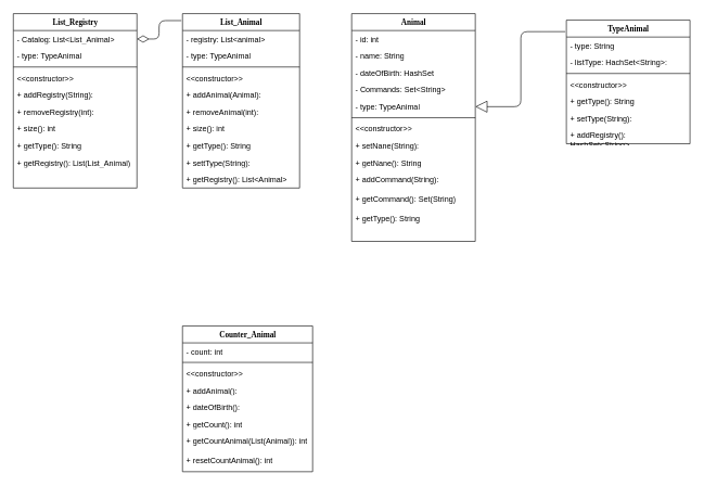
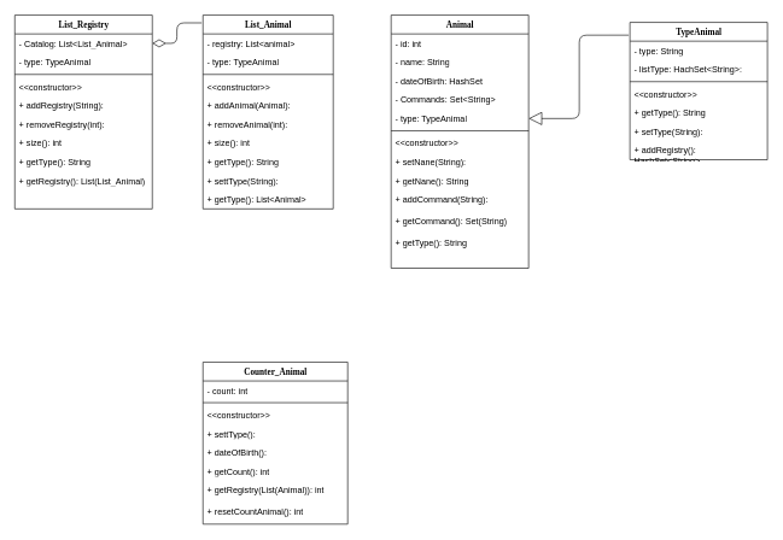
  <mxCell id="0" />
  <mxCell id="1" parent="0" />
  <mxCell id="2" value="List_Animal" style="swimlane;html=1;fontStyle=1;align=center;verticalAlign=top;childLayout=stackLayout;horizontal=1;startSize=26;horizontalStack=0;resizeParent=1;resizeLast=0;collapsible=1;marginBottom=0;swimlaneFillColor=#ffffff;rounded=0;shadow=0;comic=0;labelBackgroundColor=none;strokeWidth=1;fillColor=none;fontFamily=Verdana;fontSize=12" parent="1" vertex="1"><mxGeometry x="280" y="20" width="180" height="268" as="geometry" /></mxCell>
  <mxCell id="3" value="- registry: List&amp;lt;animal&amp;gt;" style="text;html=1;strokeColor=none;fillColor=none;align=left;verticalAlign=top;spacingLeft=4;spacingRight=4;whiteSpace=wrap;overflow=hidden;rotatable=0;points=[[0,0.5],[1,0.5]];portConstraint=eastwest;" parent="2" vertex="1"><mxGeometry y="26" width="180" height="26" as="geometry" /></mxCell>
  <mxCell id="4" value="- type: TypeAnimal" style="text;html=1;strokeColor=none;fillColor=none;align=left;verticalAlign=top;spacingLeft=4;spacingRight=4;whiteSpace=wrap;overflow=hidden;rotatable=0;points=[[0,0.5],[1,0.5]];portConstraint=eastwest;" parent="2" vertex="1"><mxGeometry y="52" width="180" height="26" as="geometry" /></mxCell>
  <mxCell id="5" value="" style="line;html=1;strokeWidth=1;fillColor=none;align=left;verticalAlign=middle;spacingTop=-1;spacingLeft=3;spacingRight=3;rotatable=0;labelPosition=right;points=[];portConstraint=eastwest;" parent="2" vertex="1"><mxGeometry y="78" width="180" height="8" as="geometry" /></mxCell>
  <mxCell id="6" value="&amp;lt;&amp;lt;constructor&amp;gt;&amp;gt;" style="text;html=1;strokeColor=none;fillColor=none;align=left;verticalAlign=top;spacingLeft=4;spacingRight=4;whiteSpace=wrap;overflow=hidden;rotatable=0;points=[[0,0.5],[1,0.5]];portConstraint=eastwest;" vertex="1" parent="2"><mxGeometry y="86" width="180" height="26" as="geometry" /></mxCell>
  <mxCell id="7" value="+ addAnimal(Animal):&amp;nbsp;" style="text;html=1;strokeColor=none;fillColor=none;align=left;verticalAlign=top;spacingLeft=4;spacingRight=4;whiteSpace=wrap;overflow=hidden;rotatable=0;points=[[0,0.5],[1,0.5]];portConstraint=eastwest;" parent="2" vertex="1"><mxGeometry y="112" width="180" height="26" as="geometry" /></mxCell>
  <mxCell id="8" value="+ removeAnimal(int):&amp;nbsp;" style="text;html=1;strokeColor=none;fillColor=none;align=left;verticalAlign=top;spacingLeft=4;spacingRight=4;whiteSpace=wrap;overflow=hidden;rotatable=0;points=[[0,0.5],[1,0.5]];portConstraint=eastwest;" parent="2" vertex="1"><mxGeometry y="138" width="180" height="26" as="geometry" /></mxCell>
  <mxCell id="9" value="+ size(): int" style="text;html=1;strokeColor=none;fillColor=none;align=left;verticalAlign=top;spacingLeft=4;spacingRight=4;whiteSpace=wrap;overflow=hidden;rotatable=0;points=[[0,0.5],[1,0.5]];portConstraint=eastwest;" parent="2" vertex="1"><mxGeometry y="164" width="180" height="26" as="geometry" /></mxCell>
  <mxCell id="10" value="+ getType(): String" style="text;html=1;strokeColor=none;fillColor=none;align=left;verticalAlign=top;spacingLeft=4;spacingRight=4;whiteSpace=wrap;overflow=hidden;rotatable=0;points=[[0,0.5],[1,0.5]];portConstraint=eastwest;" vertex="1" parent="2"><mxGeometry y="190" width="180" height="26" as="geometry" /></mxCell>
  <mxCell id="11" value="+ settType(String):&amp;nbsp;" style="text;html=1;strokeColor=none;fillColor=none;align=left;verticalAlign=top;spacingLeft=4;spacingRight=4;whiteSpace=wrap;overflow=hidden;rotatable=0;points=[[0,0.5],[1,0.5]];portConstraint=eastwest;" vertex="1" parent="2"><mxGeometry y="216" width="180" height="26" as="geometry" /></mxCell>
- <mxCell id="12" value="+ getRegistry(): List&amp;lt;Animal&amp;gt;" style="text;html=1;strokeColor=none;fillColor=none;align=left;verticalAlign=top;spacingLeft=4;spacingRight=4;whiteSpace=wrap;overflow=hidden;rotatable=0;points=[[0,0.5],[1,0.5]];portConstraint=eastwest;" vertex="1" parent="2"><mxGeometry y="242" width="180" height="26" as="geometry" /></mxCell>
+ <mxCell id="12" value="+ getType(): List&amp;lt;Animal&amp;gt;" style="text;html=1;strokeColor=none;fillColor=none;align=left;verticalAlign=top;spacingLeft=4;spacingRight=4;whiteSpace=wrap;overflow=hidden;rotatable=0;points=[[0,0.5],[1,0.5]];portConstraint=eastwest;" vertex="1" parent="2"><mxGeometry y="242" width="180" height="26" as="geometry" /></mxCell>
  <mxCell id="13" value="Counter_Animal" style="swimlane;html=1;fontStyle=1;align=center;verticalAlign=top;childLayout=stackLayout;horizontal=1;startSize=26;horizontalStack=0;resizeParent=1;resizeLast=0;collapsible=1;marginBottom=0;swimlaneFillColor=#ffffff;rounded=0;shadow=0;comic=0;labelBackgroundColor=none;strokeWidth=1;fillColor=none;fontFamily=Verdana;fontSize=12" parent="1" vertex="1"><mxGeometry x="280" y="500" width="200" height="224" as="geometry" /></mxCell>
  <mxCell id="14" value="- count: int" style="text;html=1;strokeColor=none;fillColor=none;align=left;verticalAlign=top;spacingLeft=4;spacingRight=4;whiteSpace=wrap;overflow=hidden;rotatable=0;points=[[0,0.5],[1,0.5]];portConstraint=eastwest;" parent="13" vertex="1"><mxGeometry y="26" width="200" height="26" as="geometry" /></mxCell>
  <mxCell id="15" value="" style="line;html=1;strokeWidth=1;fillColor=none;align=left;verticalAlign=middle;spacingTop=-1;spacingLeft=3;spacingRight=3;rotatable=0;labelPosition=right;points=[];portConstraint=eastwest;" parent="13" vertex="1"><mxGeometry y="52" width="200" height="8" as="geometry" /></mxCell>
  <mxCell id="16" value="&amp;lt;&amp;lt;constructor&amp;gt;&amp;gt;" style="text;html=1;strokeColor=none;fillColor=none;align=left;verticalAlign=top;spacingLeft=4;spacingRight=4;whiteSpace=wrap;overflow=hidden;rotatable=0;points=[[0,0.5],[1,0.5]];portConstraint=eastwest;" parent="13" vertex="1"><mxGeometry y="60" width="200" height="26" as="geometry" /></mxCell>
- <mxCell id="17" value="+ addAnimal():&amp;nbsp;" style="text;html=1;strokeColor=none;fillColor=none;align=left;verticalAlign=top;spacingLeft=4;spacingRight=4;whiteSpace=wrap;overflow=hidden;rotatable=0;points=[[0,0.5],[1,0.5]];portConstraint=eastwest;" vertex="1" parent="13"><mxGeometry y="86" width="200" height="26" as="geometry" /></mxCell>
+ <mxCell id="17" value="+ settType():&amp;nbsp;" style="text;html=1;strokeColor=none;fillColor=none;align=left;verticalAlign=top;spacingLeft=4;spacingRight=4;whiteSpace=wrap;overflow=hidden;rotatable=0;points=[[0,0.5],[1,0.5]];portConstraint=eastwest;" vertex="1" parent="13"><mxGeometry y="86" width="200" height="26" as="geometry" /></mxCell>
  <mxCell id="18" value="+ dateOfBirth():&amp;nbsp;" style="text;html=1;strokeColor=none;fillColor=none;align=left;verticalAlign=top;spacingLeft=4;spacingRight=4;whiteSpace=wrap;overflow=hidden;rotatable=0;points=[[0,0.5],[1,0.5]];portConstraint=eastwest;" vertex="1" parent="13"><mxGeometry y="112" width="200" height="26" as="geometry" /></mxCell>
  <mxCell id="19" value="+ getCount(): int" style="text;html=1;strokeColor=none;fillColor=none;align=left;verticalAlign=top;spacingLeft=4;spacingRight=4;whiteSpace=wrap;overflow=hidden;rotatable=0;points=[[0,0.5],[1,0.5]];portConstraint=eastwest;" parent="13" vertex="1"><mxGeometry y="138" width="200" height="26" as="geometry" /></mxCell>
- <mxCell id="20" value="+ getCountAnimal(List(Animal)): int" style="text;html=1;strokeColor=none;fillColor=none;align=left;verticalAlign=top;spacingLeft=4;spacingRight=4;whiteSpace=wrap;overflow=hidden;rotatable=0;points=[[0,0.5],[1,0.5]];portConstraint=eastwest;" parent="13" vertex="1"><mxGeometry y="164" width="200" height="30" as="geometry" /></mxCell>
+ <mxCell id="20" value="+ getRegistry(List(Animal)): int" style="text;html=1;strokeColor=none;fillColor=none;align=left;verticalAlign=top;spacingLeft=4;spacingRight=4;whiteSpace=wrap;overflow=hidden;rotatable=0;points=[[0,0.5],[1,0.5]];portConstraint=eastwest;" parent="13" vertex="1"><mxGeometry y="164" width="200" height="30" as="geometry" /></mxCell>
  <mxCell id="21" value="+ resetCountAnimal(): int" style="text;html=1;strokeColor=none;fillColor=none;align=left;verticalAlign=top;spacingLeft=4;spacingRight=4;whiteSpace=wrap;overflow=hidden;rotatable=0;points=[[0,0.5],[1,0.5]];portConstraint=eastwest;" vertex="1" parent="13"><mxGeometry y="194" width="200" height="30" as="geometry" /></mxCell>
  <mxCell id="22" style="edgeStyle=orthogonalEdgeStyle;html=1;labelBackgroundColor=none;startFill=0;startSize=8;endArrow=block;endFill=0;endSize=16;fontFamily=Verdana;fontSize=12;exitX=-0.009;exitY=0.093;exitDx=0;exitDy=0;entryX=1;entryY=0.5;entryDx=0;entryDy=0;exitPerimeter=0;" parent="1" source="36" edge="1" target="28"><mxGeometry relative="1" as="geometry"><mxPoint x="820" y="480" as="targetPoint" /><Array as="points"><mxPoint x="800" y="48" /><mxPoint x="800" y="163" /></Array></mxGeometry></mxCell>
  <mxCell id="23" value="Animal" style="swimlane;html=1;fontStyle=1;align=center;verticalAlign=top;childLayout=stackLayout;horizontal=1;startSize=26;horizontalStack=0;resizeParent=1;resizeLast=0;collapsible=1;marginBottom=0;swimlaneFillColor=#ffffff;rounded=0;shadow=0;comic=0;labelBackgroundColor=none;strokeWidth=1;fillColor=none;fontFamily=Verdana;fontSize=12" parent="1" vertex="1"><mxGeometry x="540" y="20" width="190" height="350" as="geometry" /></mxCell>
  <mxCell id="24" value="- id: int" style="text;html=1;strokeColor=none;fillColor=none;align=left;verticalAlign=top;spacingLeft=4;spacingRight=4;whiteSpace=wrap;overflow=hidden;rotatable=0;points=[[0,0.5],[1,0.5]];portConstraint=eastwest;" parent="23" vertex="1"><mxGeometry y="26" width="190" height="26" as="geometry" /></mxCell>
  <mxCell id="25" value="- name: String" style="text;html=1;strokeColor=none;fillColor=none;align=left;verticalAlign=top;spacingLeft=4;spacingRight=4;whiteSpace=wrap;overflow=hidden;rotatable=0;points=[[0,0.5],[1,0.5]];portConstraint=eastwest;" parent="23" vertex="1"><mxGeometry y="52" width="190" height="26" as="geometry" /></mxCell>
  <mxCell id="26" value="- dateOfBirth: HashSet" style="text;html=1;strokeColor=none;fillColor=none;align=left;verticalAlign=top;spacingLeft=4;spacingRight=4;whiteSpace=wrap;overflow=hidden;rotatable=0;points=[[0,0.5],[1,0.5]];portConstraint=eastwest;" parent="23" vertex="1"><mxGeometry y="78" width="190" height="26" as="geometry" /></mxCell>
  <mxCell id="27" value="- Commands: Set&amp;lt;String&amp;gt;" style="text;html=1;strokeColor=none;fillColor=none;align=left;verticalAlign=top;spacingLeft=4;spacingRight=4;whiteSpace=wrap;overflow=hidden;rotatable=0;points=[[0,0.5],[1,0.5]];portConstraint=eastwest;" parent="23" vertex="1"><mxGeometry y="104" width="190" height="26" as="geometry" /></mxCell>
  <mxCell id="28" value="- type: TypeAnimal" style="text;html=1;strokeColor=none;fillColor=none;align=left;verticalAlign=top;spacingLeft=4;spacingRight=4;whiteSpace=wrap;overflow=hidden;rotatable=0;points=[[0,0.5],[1,0.5]];portConstraint=eastwest;" parent="23" vertex="1"><mxGeometry y="130" width="190" height="26" as="geometry" /></mxCell>
  <mxCell id="29" value="" style="line;html=1;strokeWidth=1;fillColor=none;align=left;verticalAlign=middle;spacingTop=-1;spacingLeft=3;spacingRight=3;rotatable=0;labelPosition=right;points=[];portConstraint=eastwest;" parent="23" vertex="1"><mxGeometry y="156" width="190" height="8" as="geometry" /></mxCell>
  <mxCell id="30" value="&amp;lt;&amp;lt;constructor&amp;gt;&amp;gt;" style="text;html=1;strokeColor=none;fillColor=none;align=left;verticalAlign=top;spacingLeft=4;spacingRight=4;whiteSpace=wrap;overflow=hidden;rotatable=0;points=[[0,0.5],[1,0.5]];portConstraint=eastwest;" parent="23" vertex="1"><mxGeometry y="164" width="190" height="26" as="geometry" /></mxCell>
  <mxCell id="31" value="+ setNane(String):&amp;nbsp;" style="text;html=1;strokeColor=none;fillColor=none;align=left;verticalAlign=top;spacingLeft=4;spacingRight=4;whiteSpace=wrap;overflow=hidden;rotatable=0;points=[[0,0.5],[1,0.5]];portConstraint=eastwest;" vertex="1" parent="23"><mxGeometry y="190" width="190" height="26" as="geometry" /></mxCell>
  <mxCell id="32" value="+ getNane(): String" style="text;html=1;strokeColor=none;fillColor=none;align=left;verticalAlign=top;spacingLeft=4;spacingRight=4;whiteSpace=wrap;overflow=hidden;rotatable=0;points=[[0,0.5],[1,0.5]];portConstraint=eastwest;" vertex="1" parent="23"><mxGeometry y="216" width="190" height="26" as="geometry" /></mxCell>
  <mxCell id="33" value="+ addCommand(String):" style="text;html=1;strokeColor=none;fillColor=none;align=left;verticalAlign=top;spacingLeft=4;spacingRight=4;whiteSpace=wrap;overflow=hidden;rotatable=0;points=[[0,0.5],[1,0.5]];portConstraint=eastwest;" parent="23" vertex="1"><mxGeometry y="242" width="190" height="30" as="geometry" /></mxCell>
  <mxCell id="34" value="+ getCommand(): Set(String)" style="text;html=1;strokeColor=none;fillColor=none;align=left;verticalAlign=top;spacingLeft=4;spacingRight=4;whiteSpace=wrap;overflow=hidden;rotatable=0;points=[[0,0.5],[1,0.5]];portConstraint=eastwest;" parent="23" vertex="1"><mxGeometry y="272" width="190" height="30" as="geometry" /></mxCell>
  <mxCell id="35" value="+ getType(): String&amp;nbsp;" style="text;html=1;strokeColor=none;fillColor=none;align=left;verticalAlign=top;spacingLeft=4;spacingRight=4;whiteSpace=wrap;overflow=hidden;rotatable=0;points=[[0,0.5],[1,0.5]];portConstraint=eastwest;" vertex="1" parent="23"><mxGeometry y="302" width="190" height="26" as="geometry" /></mxCell>
  <mxCell id="36" value="TypeAnimal" style="swimlane;html=1;fontStyle=1;align=center;verticalAlign=top;childLayout=stackLayout;horizontal=1;startSize=26;horizontalStack=0;resizeParent=1;resizeLast=0;collapsible=1;marginBottom=0;swimlaneFillColor=#ffffff;rounded=0;shadow=0;comic=0;labelBackgroundColor=none;strokeWidth=1;fillColor=none;fontFamily=Verdana;fontSize=12" vertex="1" parent="1"><mxGeometry x="870" y="30" width="190" height="190" as="geometry" /></mxCell>
  <mxCell id="37" value="- type: String" style="text;html=1;strokeColor=none;fillColor=none;align=left;verticalAlign=top;spacingLeft=4;spacingRight=4;whiteSpace=wrap;overflow=hidden;rotatable=0;points=[[0,0.5],[1,0.5]];portConstraint=eastwest;" vertex="1" parent="36"><mxGeometry y="26" width="190" height="26" as="geometry" /></mxCell>
  <mxCell id="38" value="- listType: HachSet&amp;lt;String&amp;gt;:" style="text;html=1;strokeColor=none;fillColor=none;align=left;verticalAlign=top;spacingLeft=4;spacingRight=4;whiteSpace=wrap;overflow=hidden;rotatable=0;points=[[0,0.5],[1,0.5]];portConstraint=eastwest;" vertex="1" parent="36"><mxGeometry y="52" width="190" height="26" as="geometry" /></mxCell>
  <mxCell id="39" value="" style="line;html=1;strokeWidth=1;fillColor=none;align=left;verticalAlign=middle;spacingTop=-1;spacingLeft=3;spacingRight=3;rotatable=0;labelPosition=right;points=[];portConstraint=eastwest;" vertex="1" parent="36"><mxGeometry y="78" width="190" height="8" as="geometry" /></mxCell>
  <mxCell id="40" value="&amp;lt;&amp;lt;constructor&amp;gt;&amp;gt;" style="text;html=1;strokeColor=none;fillColor=none;align=left;verticalAlign=top;spacingLeft=4;spacingRight=4;whiteSpace=wrap;overflow=hidden;rotatable=0;points=[[0,0.5],[1,0.5]];portConstraint=eastwest;" vertex="1" parent="36"><mxGeometry y="86" width="190" height="26" as="geometry" /></mxCell>
  <mxCell id="41" value="+ getType(): String&amp;nbsp;" style="text;html=1;strokeColor=none;fillColor=none;align=left;verticalAlign=top;spacingLeft=4;spacingRight=4;whiteSpace=wrap;overflow=hidden;rotatable=0;points=[[0,0.5],[1,0.5]];portConstraint=eastwest;" vertex="1" parent="36"><mxGeometry y="112" width="190" height="26" as="geometry" /></mxCell>
  <mxCell id="42" value="+ setType(String):&amp;nbsp;" style="text;html=1;strokeColor=none;fillColor=none;align=left;verticalAlign=top;spacingLeft=4;spacingRight=4;whiteSpace=wrap;overflow=hidden;rotatable=0;points=[[0,0.5],[1,0.5]];portConstraint=eastwest;" vertex="1" parent="36"><mxGeometry y="138" width="190" height="26" as="geometry" /></mxCell>
  <mxCell id="43" value="+ addRegistry(): HashSet&amp;lt;String&amp;gt;" style="text;html=1;strokeColor=none;fillColor=none;align=left;verticalAlign=top;spacingLeft=4;spacingRight=4;whiteSpace=wrap;overflow=hidden;rotatable=0;points=[[0,0.5],[1,0.5]];portConstraint=eastwest;" vertex="1" parent="36"><mxGeometry y="164" width="190" height="26" as="geometry" /></mxCell>
  <mxCell id="44" value="List_Registry" style="swimlane;html=1;fontStyle=1;align=center;verticalAlign=top;childLayout=stackLayout;horizontal=1;startSize=26;horizontalStack=0;resizeParent=1;resizeLast=0;collapsible=1;marginBottom=0;swimlaneFillColor=#ffffff;rounded=0;shadow=0;comic=0;labelBackgroundColor=none;strokeWidth=1;fillColor=none;fontFamily=Verdana;fontSize=12" vertex="1" parent="1"><mxGeometry x="20" y="20" width="190" height="268" as="geometry" /></mxCell>
  <mxCell id="45" value="- Catalog: List&amp;lt;List_Animal&amp;gt;" style="text;html=1;strokeColor=none;fillColor=none;align=left;verticalAlign=top;spacingLeft=4;spacingRight=4;whiteSpace=wrap;overflow=hidden;rotatable=0;points=[[0,0.5],[1,0.5]];portConstraint=eastwest;" vertex="1" parent="44"><mxGeometry y="26" width="190" height="26" as="geometry" /></mxCell>
  <mxCell id="46" value="- type: TypeAnimal" style="text;html=1;strokeColor=none;fillColor=none;align=left;verticalAlign=top;spacingLeft=4;spacingRight=4;whiteSpace=wrap;overflow=hidden;rotatable=0;points=[[0,0.5],[1,0.5]];portConstraint=eastwest;" vertex="1" parent="44"><mxGeometry y="52" width="190" height="26" as="geometry" /></mxCell>
  <mxCell id="47" value="" style="line;html=1;strokeWidth=1;fillColor=none;align=left;verticalAlign=middle;spacingTop=-1;spacingLeft=3;spacingRight=3;rotatable=0;labelPosition=right;points=[];portConstraint=eastwest;" vertex="1" parent="44"><mxGeometry y="78" width="190" height="8" as="geometry" /></mxCell>
  <mxCell id="48" value="&amp;lt;&amp;lt;constructor&amp;gt;&amp;gt;" style="text;html=1;strokeColor=none;fillColor=none;align=left;verticalAlign=top;spacingLeft=4;spacingRight=4;whiteSpace=wrap;overflow=hidden;rotatable=0;points=[[0,0.5],[1,0.5]];portConstraint=eastwest;" vertex="1" parent="44"><mxGeometry y="86" width="190" height="26" as="geometry" /></mxCell>
  <mxCell id="49" value="+ addRegistry(String):&amp;nbsp;" style="text;html=1;strokeColor=none;fillColor=none;align=left;verticalAlign=top;spacingLeft=4;spacingRight=4;whiteSpace=wrap;overflow=hidden;rotatable=0;points=[[0,0.5],[1,0.5]];portConstraint=eastwest;" vertex="1" parent="44"><mxGeometry y="112" width="190" height="26" as="geometry" /></mxCell>
  <mxCell id="50" value="+ removeRegistry(int):&amp;nbsp;" style="text;html=1;strokeColor=none;fillColor=none;align=left;verticalAlign=top;spacingLeft=4;spacingRight=4;whiteSpace=wrap;overflow=hidden;rotatable=0;points=[[0,0.5],[1,0.5]];portConstraint=eastwest;" vertex="1" parent="44"><mxGeometry y="138" width="190" height="26" as="geometry" /></mxCell>
  <mxCell id="51" value="+ size(): int" style="text;html=1;strokeColor=none;fillColor=none;align=left;verticalAlign=top;spacingLeft=4;spacingRight=4;whiteSpace=wrap;overflow=hidden;rotatable=0;points=[[0,0.5],[1,0.5]];portConstraint=eastwest;" vertex="1" parent="44"><mxGeometry y="164" width="190" height="26" as="geometry" /></mxCell>
  <mxCell id="52" value="+ getType(): String" style="text;html=1;strokeColor=none;fillColor=none;align=left;verticalAlign=top;spacingLeft=4;spacingRight=4;whiteSpace=wrap;overflow=hidden;rotatable=0;points=[[0,0.5],[1,0.5]];portConstraint=eastwest;" vertex="1" parent="44"><mxGeometry y="190" width="190" height="26" as="geometry" /></mxCell>
  <mxCell id="53" value="+ getRegistry(): List(List_Animal)" style="text;html=1;strokeColor=none;fillColor=none;align=left;verticalAlign=top;spacingLeft=4;spacingRight=4;whiteSpace=wrap;overflow=hidden;rotatable=0;points=[[0,0.5],[1,0.5]];portConstraint=eastwest;" vertex="1" parent="44"><mxGeometry y="216" width="190" height="26" as="geometry" /></mxCell>
  <mxCell id="54" style="html=1;labelBackgroundColor=none;startFill=0;startSize=8;endArrow=diamondThin;endFill=0;endSize=16;fontFamily=Verdana;fontSize=12;entryX=1;entryY=0.5;entryDx=0;entryDy=0;edgeStyle=elbowEdgeStyle;exitX=-0.01;exitY=0.04;exitDx=0;exitDy=0;exitPerimeter=0;" edge="1" parent="1" source="2" target="45"><mxGeometry relative="1" as="geometry"><mxPoint x="270" y="30" as="sourcePoint" /><mxPoint x="200" y="30" as="targetPoint" /></mxGeometry></mxCell>
